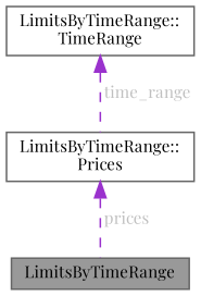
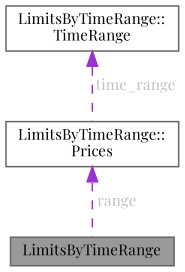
  digraph {
    fontname="Playfair Display"
    node [color=gray40 fillcolor=white fontname="Playfair Display" fontsize=10 shape=box style=filled]
    edge [color=darkorchid3 dir=back fontcolor=grey fontname="Playfair Display" fontsize=10 labelfontname=Helvetica labelfontsize=10 style=dashed]
    n1 [fillcolor=grey60 fontcolor=black height=0.2 label=LimitsByTimeRange width=0.4]
    n2 [height=0.2 label="LimitsByTimeRange::\lTimeRange" width=0.4]
    n3 [height=0.2 label="LimitsByTimeRange::\lPrices" width=0.4]
    n2 -> n3 [label=" time_range"]
-   n3 -> n1 [label=" prices"]
+   n3 -> n1 [label=" range"]
  }
